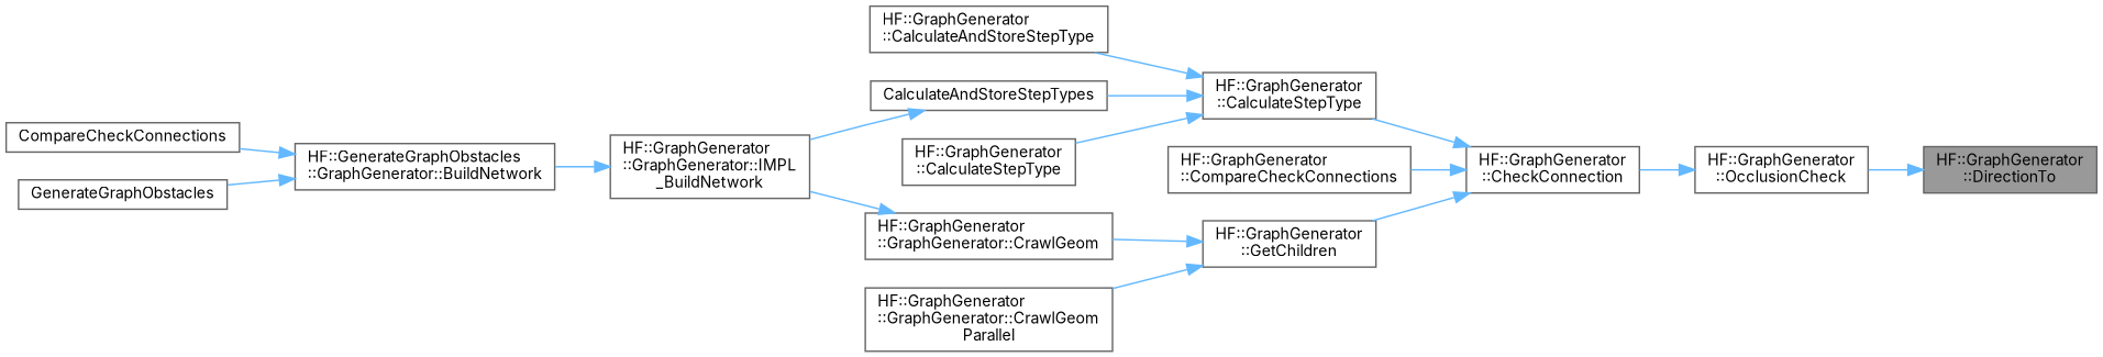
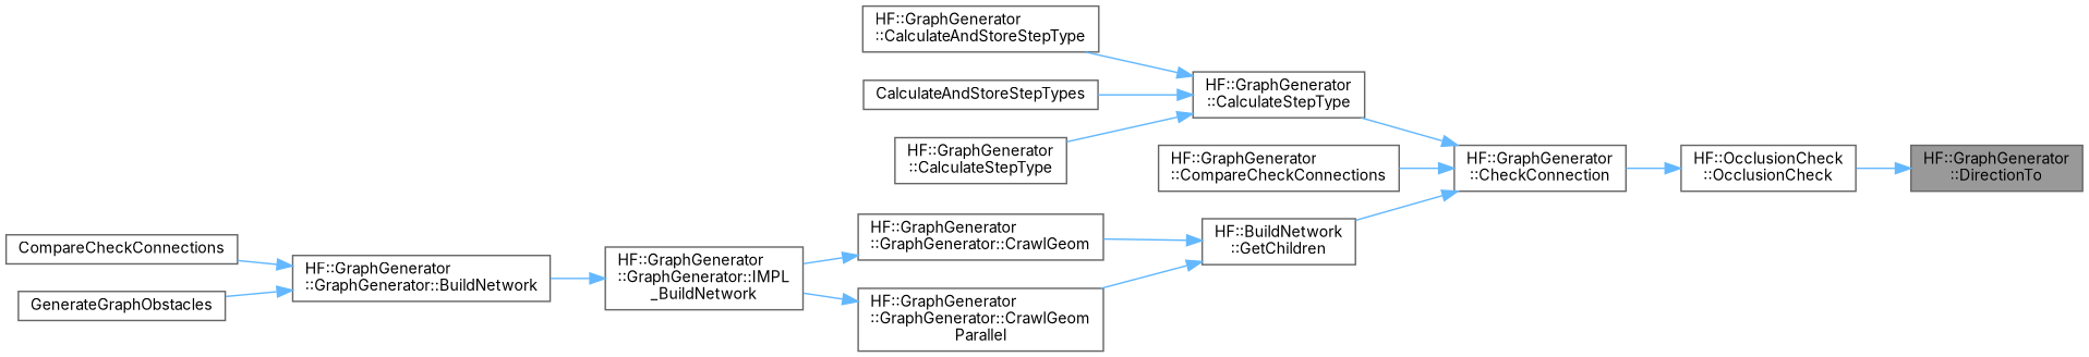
  digraph {
    fontname=Inter
    rankdir=RL
    node [color=grey40 fillcolor=white fontname=Inter fontsize=10 shape=box style=filled]
    edge [color=steelblue1 dir=back fontname=Inter fontsize=10 labelfontname=Helvetica labelfontsize=10 style=solid]
    n1 [color=gray40 fillcolor=grey60 fontcolor=black height=0.2 label="HF::GraphGenerator\l::DirectionTo" width=0.4]
-   n2 [height=0.2 label="HF::GraphGenerator\l::OcclusionCheck" width=0.4]
+   n2 [height=0.2 label="HF::OcclusionCheck\l::OcclusionCheck" width=0.4]
    n3 [height=0.2 label="HF::GraphGenerator\l::CheckConnection" width=0.4]
    n4 [height=0.2 label="HF::GraphGenerator\l::CalculateStepType" width=0.4]
    n5 [height=0.2 label="HF::GraphGenerator\l::CompareCheckConnections" width=0.4]
-   n6 [height=0.2 label="HF::GraphGenerator\l::GetChildren" width=0.4]
+   n6 [height=0.2 label="HF::BuildNetwork\l::GetChildren" width=0.4]
    n7 [height=0.2 label="HF::GraphGenerator\l::CalculateAndStoreStepType" width=0.4]
    n8 [height=0.2 label=CalculateAndStoreStepTypes width=0.4]
    n9 [height=0.2 label="HF::GraphGenerator\l::CalculateStepType" width=0.4]
    n10 [height=0.2 label="HF::GraphGenerator\l::GraphGenerator::CrawlGeom" width=0.4]
    n11 [height=0.2 label="HF::GraphGenerator\l::GraphGenerator::CrawlGeom\lParallel" width=0.4]
    n12 [height=0.2 label="HF::GraphGenerator\l::GraphGenerator::IMPL\l_BuildNetwork" width=0.4]
-   n13 [height=0.2 label="HF::GenerateGraphObstacles\l::GraphGenerator::BuildNetwork" width=0.4]
+   n13 [height=0.2 label="HF::GraphGenerator\l::GraphGenerator::BuildNetwork" width=0.4]
    n14 [height=0.2 label=CompareCheckConnections width=0.4]
    n15 [height=0.2 label=GenerateGraphObstacles width=0.4]
    n1 -> n2
    n2 -> n3
    n3 -> n4
    n3 -> n5
    n3 -> n6
    n4 -> n7
    n4 -> n8
    n4 -> n9
    n6 -> n10
    n6 -> n11
    n10 -> n12
-   n8 -> n12
+   n11 -> n12
    n12 -> n13
    n13 -> n14
    n13 -> n15
  }
